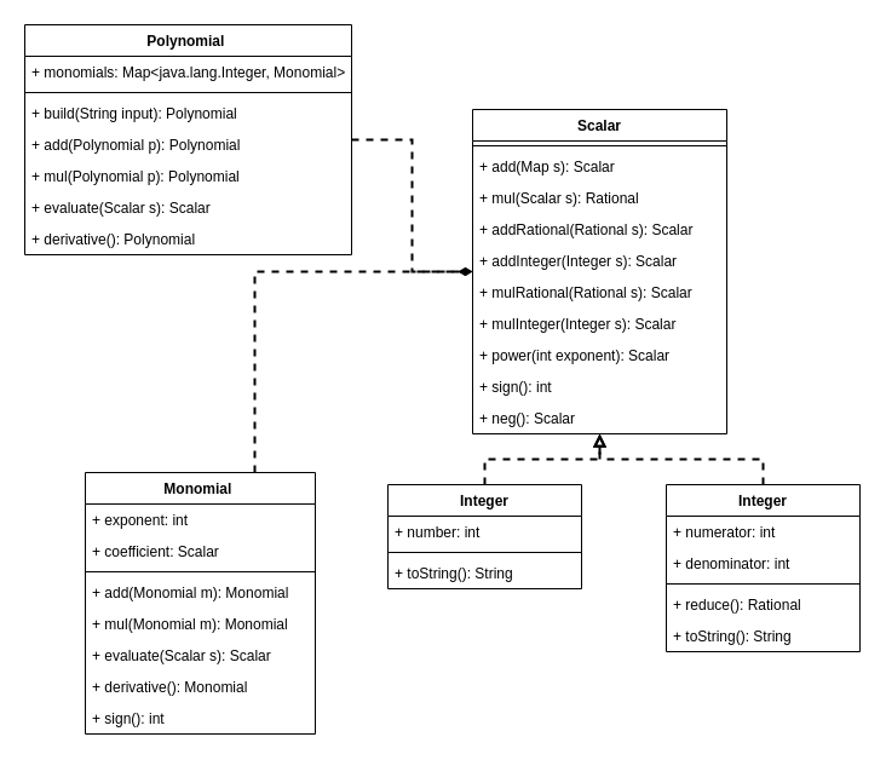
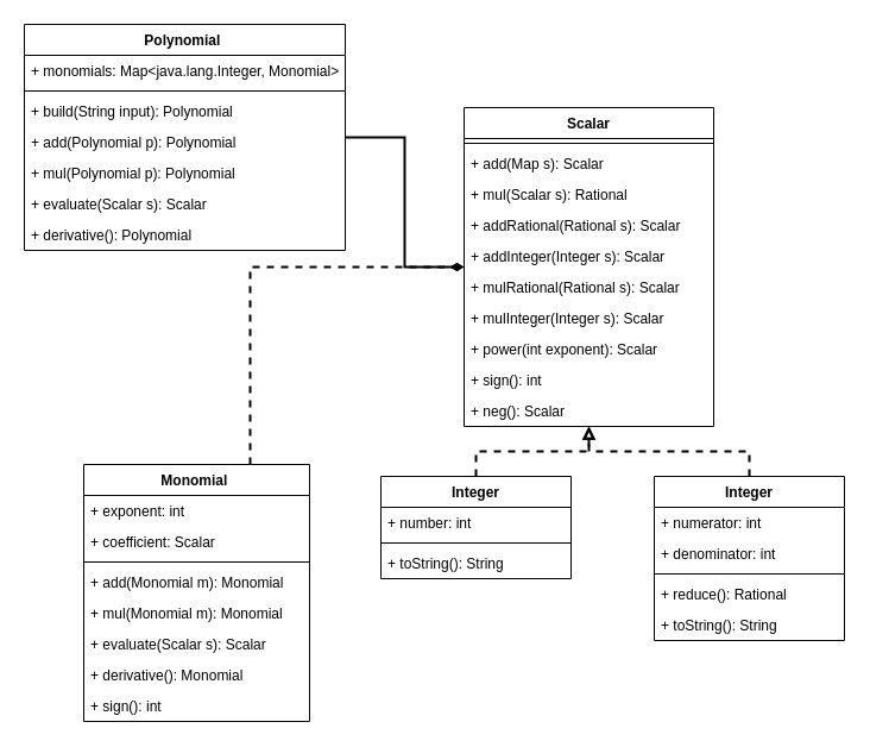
  <mxCell id="0" />
  <mxCell id="1" parent="0" />
  <mxCell id="2" value="Scalar" style="swimlane;fontStyle=1;align=center;verticalAlign=top;childLayout=stackLayout;horizontal=1;startSize=26;horizontalStack=0;resizeParent=1;resizeParentMax=0;resizeLast=0;collapsible=1;marginBottom=0;" vertex="1" parent="1"><mxGeometry x="390" y="90" width="210" height="268" as="geometry" /></mxCell>
  <mxCell id="3" value="" style="line;strokeWidth=1;fillColor=none;align=left;verticalAlign=middle;spacingTop=-1;spacingLeft=3;spacingRight=3;rotatable=0;labelPosition=right;points=[];portConstraint=eastwest;" vertex="1" parent="2"><mxGeometry y="26" width="210" height="8" as="geometry" /></mxCell>
  <mxCell id="4" value="+ add(Map s): Scalar" style="text;strokeColor=none;fillColor=none;align=left;verticalAlign=top;spacingLeft=4;spacingRight=4;overflow=hidden;rotatable=0;points=[[0,0.5],[1,0.5]];portConstraint=eastwest;" vertex="1" parent="2"><mxGeometry y="34" width="210" height="26" as="geometry" /></mxCell>
  <mxCell id="5" value="+ mul(Scalar s): Rational" style="text;strokeColor=none;fillColor=none;align=left;verticalAlign=top;spacingLeft=4;spacingRight=4;overflow=hidden;rotatable=0;points=[[0,0.5],[1,0.5]];portConstraint=eastwest;" vertex="1" parent="2"><mxGeometry y="60" width="210" height="26" as="geometry" /></mxCell>
  <mxCell id="6" value="+ addRational(Rational s): Scalar" style="text;strokeColor=none;fillColor=none;align=left;verticalAlign=top;spacingLeft=4;spacingRight=4;overflow=hidden;rotatable=0;points=[[0,0.5],[1,0.5]];portConstraint=eastwest;" vertex="1" parent="2"><mxGeometry y="86" width="210" height="26" as="geometry" /></mxCell>
  <mxCell id="7" value="+ addInteger(Integer s): Scalar" style="text;strokeColor=none;fillColor=none;align=left;verticalAlign=top;spacingLeft=4;spacingRight=4;overflow=hidden;rotatable=0;points=[[0,0.5],[1,0.5]];portConstraint=eastwest;" vertex="1" parent="2"><mxGeometry y="112" width="210" height="26" as="geometry" /></mxCell>
  <mxCell id="8" value="+ mulRational(Rational s): Scalar" style="text;strokeColor=none;fillColor=none;align=left;verticalAlign=top;spacingLeft=4;spacingRight=4;overflow=hidden;rotatable=0;points=[[0,0.5],[1,0.5]];portConstraint=eastwest;" vertex="1" parent="2"><mxGeometry y="138" width="210" height="26" as="geometry" /></mxCell>
  <mxCell id="9" value="+ mulInteger(Integer s): Scalar" style="text;strokeColor=none;fillColor=none;align=left;verticalAlign=top;spacingLeft=4;spacingRight=4;overflow=hidden;rotatable=0;points=[[0,0.5],[1,0.5]];portConstraint=eastwest;" vertex="1" parent="2"><mxGeometry y="164" width="210" height="26" as="geometry" /></mxCell>
  <mxCell id="10" value="+ power(int exponent): Scalar" style="text;strokeColor=none;fillColor=none;align=left;verticalAlign=top;spacingLeft=4;spacingRight=4;overflow=hidden;rotatable=0;points=[[0,0.5],[1,0.5]];portConstraint=eastwest;" vertex="1" parent="2"><mxGeometry y="190" width="210" height="26" as="geometry" /></mxCell>
  <mxCell id="11" value="+ sign(): int" style="text;strokeColor=none;fillColor=none;align=left;verticalAlign=top;spacingLeft=4;spacingRight=4;overflow=hidden;rotatable=0;points=[[0,0.5],[1,0.5]];portConstraint=eastwest;" vertex="1" parent="2"><mxGeometry y="216" width="210" height="26" as="geometry" /></mxCell>
  <mxCell id="12" value="+ neg(): Scalar" style="text;strokeColor=none;fillColor=none;align=left;verticalAlign=top;spacingLeft=4;spacingRight=4;overflow=hidden;rotatable=0;points=[[0,0.5],[1,0.5]];portConstraint=eastwest;" vertex="1" parent="2"><mxGeometry y="242" width="210" height="26" as="geometry" /></mxCell>
  <mxCell id="13" style="edgeStyle=orthogonalEdgeStyle;rounded=0;orthogonalLoop=1;jettySize=auto;html=1;dashed=1;endArrow=block;endFill=0;strokeColor=#000000;strokeWidth=2;" edge="1" parent="1" source="14" target="2"><mxGeometry relative="1" as="geometry" /></mxCell>
  <mxCell id="14" value="Integer" style="swimlane;fontStyle=1;align=center;verticalAlign=top;childLayout=stackLayout;horizontal=1;startSize=26;horizontalStack=0;resizeParent=1;resizeParentMax=0;resizeLast=0;collapsible=1;marginBottom=0;" vertex="1" parent="1"><mxGeometry x="320" y="400" width="160" height="86" as="geometry" /></mxCell>
  <mxCell id="15" value="+ number: int" style="text;strokeColor=none;fillColor=none;align=left;verticalAlign=top;spacingLeft=4;spacingRight=4;overflow=hidden;rotatable=0;points=[[0,0.5],[1,0.5]];portConstraint=eastwest;" vertex="1" parent="14"><mxGeometry y="26" width="160" height="26" as="geometry" /></mxCell>
  <mxCell id="16" value="" style="line;strokeWidth=1;fillColor=none;align=left;verticalAlign=middle;spacingTop=-1;spacingLeft=3;spacingRight=3;rotatable=0;labelPosition=right;points=[];portConstraint=eastwest;" vertex="1" parent="14"><mxGeometry y="52" width="160" height="8" as="geometry" /></mxCell>
  <mxCell id="17" value="+ toString(): String" style="text;strokeColor=none;fillColor=none;align=left;verticalAlign=top;spacingLeft=4;spacingRight=4;overflow=hidden;rotatable=0;points=[[0,0.5],[1,0.5]];portConstraint=eastwest;" vertex="1" parent="14"><mxGeometry y="60" width="160" height="26" as="geometry" /></mxCell>
  <mxCell id="18" style="edgeStyle=orthogonalEdgeStyle;rounded=0;orthogonalLoop=1;jettySize=auto;html=1;exitX=0.5;exitY=0;exitDx=0;exitDy=0;dashed=1;endArrow=block;endFill=0;strokeColor=#000000;strokeWidth=2;" edge="1" parent="1" source="19" target="2"><mxGeometry relative="1" as="geometry" /></mxCell>
  <mxCell id="19" value="Integer" style="swimlane;fontStyle=1;align=center;verticalAlign=top;childLayout=stackLayout;horizontal=1;startSize=26;horizontalStack=0;resizeParent=1;resizeParentMax=0;resizeLast=0;collapsible=1;marginBottom=0;" vertex="1" parent="1"><mxGeometry x="550" y="400" width="160" height="138" as="geometry" /></mxCell>
  <mxCell id="20" value="+ numerator: int" style="text;strokeColor=none;fillColor=none;align=left;verticalAlign=top;spacingLeft=4;spacingRight=4;overflow=hidden;rotatable=0;points=[[0,0.5],[1,0.5]];portConstraint=eastwest;" vertex="1" parent="19"><mxGeometry y="26" width="160" height="26" as="geometry" /></mxCell>
  <mxCell id="21" value="+ denominator: int" style="text;strokeColor=none;fillColor=none;align=left;verticalAlign=top;spacingLeft=4;spacingRight=4;overflow=hidden;rotatable=0;points=[[0,0.5],[1,0.5]];portConstraint=eastwest;" vertex="1" parent="19"><mxGeometry y="52" width="160" height="26" as="geometry" /></mxCell>
  <mxCell id="22" value="" style="line;strokeWidth=1;fillColor=none;align=left;verticalAlign=middle;spacingTop=-1;spacingLeft=3;spacingRight=3;rotatable=0;labelPosition=right;points=[];portConstraint=eastwest;" vertex="1" parent="19"><mxGeometry y="78" width="160" height="8" as="geometry" /></mxCell>
  <mxCell id="23" value="+ reduce(): Rational" style="text;strokeColor=none;fillColor=none;align=left;verticalAlign=top;spacingLeft=4;spacingRight=4;overflow=hidden;rotatable=0;points=[[0,0.5],[1,0.5]];portConstraint=eastwest;" vertex="1" parent="19"><mxGeometry y="86" width="160" height="26" as="geometry" /></mxCell>
  <mxCell id="24" value="+ toString(): String" style="text;strokeColor=none;fillColor=none;align=left;verticalAlign=top;spacingLeft=4;spacingRight=4;overflow=hidden;rotatable=0;points=[[0,0.5],[1,0.5]];portConstraint=eastwest;" vertex="1" parent="19"><mxGeometry y="112" width="160" height="26" as="geometry" /></mxCell>
  <mxCell id="25" style="edgeStyle=orthogonalEdgeStyle;rounded=0;orthogonalLoop=1;jettySize=auto;html=1;dashed=1;endArrow=diamondThin;endFill=1;strokeColor=#000000;strokeWidth=2;" edge="1" parent="1" source="26" target="2"><mxGeometry relative="1" as="geometry"><Array as="points"><mxPoint x="210" y="224" /></Array></mxGeometry></mxCell>
  <mxCell id="26" value="Monomial " style="swimlane;fontStyle=1;align=center;verticalAlign=top;childLayout=stackLayout;horizontal=1;startSize=26;horizontalStack=0;resizeParent=1;resizeParentMax=0;resizeLast=0;collapsible=1;marginBottom=0;" vertex="1" parent="1"><mxGeometry x="70" y="390" width="190" height="216" as="geometry" /></mxCell>
  <mxCell id="27" value="+ exponent: int" style="text;strokeColor=none;fillColor=none;align=left;verticalAlign=top;spacingLeft=4;spacingRight=4;overflow=hidden;rotatable=0;points=[[0,0.5],[1,0.5]];portConstraint=eastwest;" vertex="1" parent="26"><mxGeometry y="26" width="190" height="26" as="geometry" /></mxCell>
  <mxCell id="28" value="+ coefficient: Scalar" style="text;strokeColor=none;fillColor=none;align=left;verticalAlign=top;spacingLeft=4;spacingRight=4;overflow=hidden;rotatable=0;points=[[0,0.5],[1,0.5]];portConstraint=eastwest;" vertex="1" parent="26"><mxGeometry y="52" width="190" height="26" as="geometry" /></mxCell>
  <mxCell id="29" value="" style="line;strokeWidth=1;fillColor=none;align=left;verticalAlign=middle;spacingTop=-1;spacingLeft=3;spacingRight=3;rotatable=0;labelPosition=right;points=[];portConstraint=eastwest;" vertex="1" parent="26"><mxGeometry y="78" width="190" height="8" as="geometry" /></mxCell>
  <mxCell id="30" value="+ add(Monomial m): Monomial " style="text;strokeColor=none;fillColor=none;align=left;verticalAlign=top;spacingLeft=4;spacingRight=4;overflow=hidden;rotatable=0;points=[[0,0.5],[1,0.5]];portConstraint=eastwest;" vertex="1" parent="26"><mxGeometry y="86" width="190" height="26" as="geometry" /></mxCell>
  <mxCell id="31" value="+ mul(Monomial m): Monomial" style="text;strokeColor=none;fillColor=none;align=left;verticalAlign=top;spacingLeft=4;spacingRight=4;overflow=hidden;rotatable=0;points=[[0,0.5],[1,0.5]];portConstraint=eastwest;" vertex="1" parent="26"><mxGeometry y="112" width="190" height="26" as="geometry" /></mxCell>
  <mxCell id="32" value="+ evaluate(Scalar s): Scalar" style="text;strokeColor=none;fillColor=none;align=left;verticalAlign=top;spacingLeft=4;spacingRight=4;overflow=hidden;rotatable=0;points=[[0,0.5],[1,0.5]];portConstraint=eastwest;" vertex="1" parent="26"><mxGeometry y="138" width="190" height="26" as="geometry" /></mxCell>
  <mxCell id="33" value="+ derivative(): Monomial" style="text;strokeColor=none;fillColor=none;align=left;verticalAlign=top;spacingLeft=4;spacingRight=4;overflow=hidden;rotatable=0;points=[[0,0.5],[1,0.5]];portConstraint=eastwest;" vertex="1" parent="26"><mxGeometry y="164" width="190" height="26" as="geometry" /></mxCell>
  <mxCell id="34" value="+ sign(): int" style="text;strokeColor=none;fillColor=none;align=left;verticalAlign=top;spacingLeft=4;spacingRight=4;overflow=hidden;rotatable=0;points=[[0,0.5],[1,0.5]];portConstraint=eastwest;" vertex="1" parent="26"><mxGeometry y="190" width="190" height="26" as="geometry" /></mxCell>
- <mxCell id="35" style="edgeStyle=orthogonalEdgeStyle;rounded=0;orthogonalLoop=1;jettySize=auto;html=1;dashed=1;endArrow=diamondThin;endFill=1;strokeColor=#000000;strokeWidth=2;" edge="1" parent="1" source="36" target="2"><mxGeometry relative="1" as="geometry" /></mxCell>
+ <mxCell id="35" style="edgeStyle=orthogonalEdgeStyle;rounded=0;orthogonalLoop=1;jettySize=auto;html=1;dashed=0;endArrow=diamondThin;endFill=1;strokeColor=#000000;strokeWidth=2;" edge="1" parent="1" source="36" target="2"><mxGeometry relative="1" as="geometry" /></mxCell>
  <mxCell id="36" value="Polynomial " style="swimlane;fontStyle=1;align=center;verticalAlign=top;childLayout=stackLayout;horizontal=1;startSize=26;horizontalStack=0;resizeParent=1;resizeParentMax=0;resizeLast=0;collapsible=1;marginBottom=0;" vertex="1" parent="1"><mxGeometry x="20" y="20" width="270" height="190" as="geometry" /></mxCell>
  <mxCell id="37" value="+ monomials: Map&lt;java.lang.Integer, Monomial&gt;" style="text;strokeColor=none;fillColor=none;align=left;verticalAlign=top;spacingLeft=4;spacingRight=4;overflow=hidden;rotatable=0;points=[[0,0.5],[1,0.5]];portConstraint=eastwest;" vertex="1" parent="36"><mxGeometry y="26" width="270" height="26" as="geometry" /></mxCell>
  <mxCell id="38" value="" style="line;strokeWidth=1;fillColor=none;align=left;verticalAlign=middle;spacingTop=-1;spacingLeft=3;spacingRight=3;rotatable=0;labelPosition=right;points=[];portConstraint=eastwest;" vertex="1" parent="36"><mxGeometry y="52" width="270" height="8" as="geometry" /></mxCell>
  <mxCell id="39" value="+ build(String input): Polynomial " style="text;strokeColor=none;fillColor=none;align=left;verticalAlign=top;spacingLeft=4;spacingRight=4;overflow=hidden;rotatable=0;points=[[0,0.5],[1,0.5]];portConstraint=eastwest;" vertex="1" parent="36"><mxGeometry y="60" width="270" height="26" as="geometry" /></mxCell>
  <mxCell id="40" value="+ add(Polynomial p): Polynomial" style="text;strokeColor=none;fillColor=none;align=left;verticalAlign=top;spacingLeft=4;spacingRight=4;overflow=hidden;rotatable=0;points=[[0,0.5],[1,0.5]];portConstraint=eastwest;" vertex="1" parent="36"><mxGeometry y="86" width="270" height="26" as="geometry" /></mxCell>
  <mxCell id="41" value="+ mul(Polynomial p): Polynomial " style="text;strokeColor=none;fillColor=none;align=left;verticalAlign=top;spacingLeft=4;spacingRight=4;overflow=hidden;rotatable=0;points=[[0,0.5],[1,0.5]];portConstraint=eastwest;" vertex="1" parent="36"><mxGeometry y="112" width="270" height="26" as="geometry" /></mxCell>
  <mxCell id="42" value="+ evaluate(Scalar s): Scalar" style="text;strokeColor=none;fillColor=none;align=left;verticalAlign=top;spacingLeft=4;spacingRight=4;overflow=hidden;rotatable=0;points=[[0,0.5],[1,0.5]];portConstraint=eastwest;" vertex="1" parent="36"><mxGeometry y="138" width="270" height="26" as="geometry" /></mxCell>
  <mxCell id="43" value="+ derivative(): Polynomial " style="text;strokeColor=none;fillColor=none;align=left;verticalAlign=top;spacingLeft=4;spacingRight=4;overflow=hidden;rotatable=0;points=[[0,0.5],[1,0.5]];portConstraint=eastwest;" vertex="1" parent="36"><mxGeometry y="164" width="270" height="26" as="geometry" /></mxCell>
